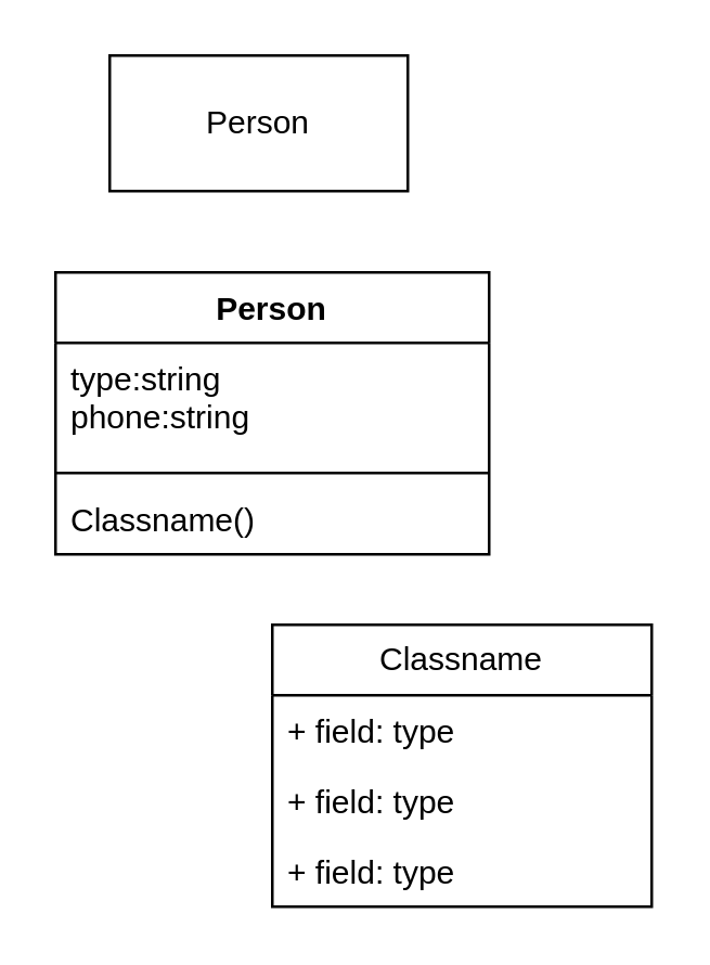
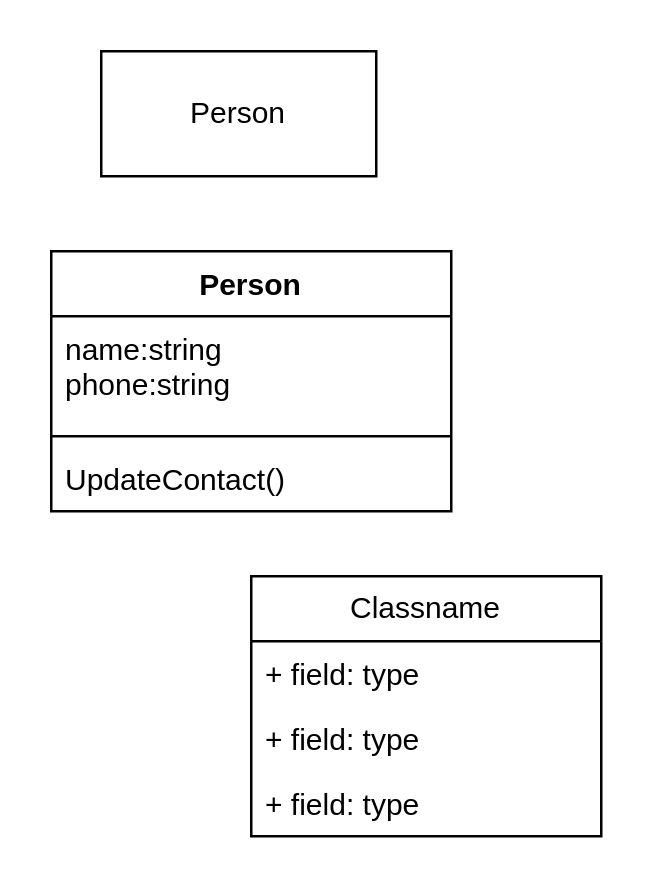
  <mxCell id="0" />
  <mxCell id="1" parent="0" />
  <mxCell id="2" value="Person" style="swimlane;fontStyle=1;align=center;verticalAlign=top;childLayout=stackLayout;horizontal=1;startSize=26;horizontalStack=0;resizeParent=1;resizeParentMax=0;resizeLast=0;collapsible=1;marginBottom=0;whiteSpace=wrap;html=1;" vertex="1" parent="1"><mxGeometry x="20" y="100" width="160" height="104" as="geometry"><mxRectangle x="170" y="110" width="80" height="30" as="alternateBounds" /></mxGeometry></mxCell>
- <mxCell id="3" value="type:string&lt;br&gt;phone:string" style="text;strokeColor=none;fillColor=none;align=left;verticalAlign=top;spacingLeft=4;spacingRight=4;overflow=hidden;rotatable=0;points=[[0,0.5],[1,0.5]];portConstraint=eastwest;whiteSpace=wrap;html=1;" vertex="1" parent="2"><mxGeometry y="26" width="160" height="44" as="geometry" /></mxCell>
+ <mxCell id="3" value="name:string&lt;br&gt;phone:string" style="text;strokeColor=none;fillColor=none;align=left;verticalAlign=top;spacingLeft=4;spacingRight=4;overflow=hidden;rotatable=0;points=[[0,0.5],[1,0.5]];portConstraint=eastwest;whiteSpace=wrap;html=1;" vertex="1" parent="2"><mxGeometry y="26" width="160" height="44" as="geometry" /></mxCell>
  <mxCell id="4" value="" style="line;strokeWidth=1;fillColor=none;align=left;verticalAlign=middle;spacingTop=-1;spacingLeft=3;spacingRight=3;rotatable=0;labelPosition=right;points=[];portConstraint=eastwest;strokeColor=inherit;" vertex="1" parent="2"><mxGeometry y="70" width="160" height="8" as="geometry" /></mxCell>
- <mxCell id="5" value="Classname()" style="text;strokeColor=none;fillColor=none;align=left;verticalAlign=top;spacingLeft=4;spacingRight=4;overflow=hidden;rotatable=0;points=[[0,0.5],[1,0.5]];portConstraint=eastwest;whiteSpace=wrap;html=1;" vertex="1" parent="2"><mxGeometry y="78" width="160" height="26" as="geometry" /></mxCell>
+ <mxCell id="5" value="UpdateContact()" style="text;strokeColor=none;fillColor=none;align=left;verticalAlign=top;spacingLeft=4;spacingRight=4;overflow=hidden;rotatable=0;points=[[0,0.5],[1,0.5]];portConstraint=eastwest;whiteSpace=wrap;html=1;" vertex="1" parent="2"><mxGeometry y="78" width="160" height="26" as="geometry" /></mxCell>
  <mxCell id="6" value="Person" style="html=1;whiteSpace=wrap;" vertex="1" parent="1"><mxGeometry x="40" y="20" width="110" height="50" as="geometry" /></mxCell>
  <mxCell id="7" value="Classname" style="swimlane;fontStyle=0;childLayout=stackLayout;horizontal=1;startSize=26;fillColor=none;horizontalStack=0;resizeParent=1;resizeParentMax=0;resizeLast=0;collapsible=1;marginBottom=0;whiteSpace=wrap;html=1;" vertex="1" parent="1"><mxGeometry x="100" y="230" width="140" height="104" as="geometry" /></mxCell>
  <mxCell id="8" value="+ field: type" style="text;strokeColor=none;fillColor=none;align=left;verticalAlign=top;spacingLeft=4;spacingRight=4;overflow=hidden;rotatable=0;points=[[0,0.5],[1,0.5]];portConstraint=eastwest;whiteSpace=wrap;html=1;" vertex="1" parent="7"><mxGeometry y="26" width="140" height="26" as="geometry" /></mxCell>
  <mxCell id="9" value="+ field: type" style="text;strokeColor=none;fillColor=none;align=left;verticalAlign=top;spacingLeft=4;spacingRight=4;overflow=hidden;rotatable=0;points=[[0,0.5],[1,0.5]];portConstraint=eastwest;whiteSpace=wrap;html=1;" vertex="1" parent="7"><mxGeometry y="52" width="140" height="26" as="geometry" /></mxCell>
  <mxCell id="10" value="+ field: type" style="text;strokeColor=none;fillColor=none;align=left;verticalAlign=top;spacingLeft=4;spacingRight=4;overflow=hidden;rotatable=0;points=[[0,0.5],[1,0.5]];portConstraint=eastwest;whiteSpace=wrap;html=1;" vertex="1" parent="7"><mxGeometry y="78" width="140" height="26" as="geometry" /></mxCell>
